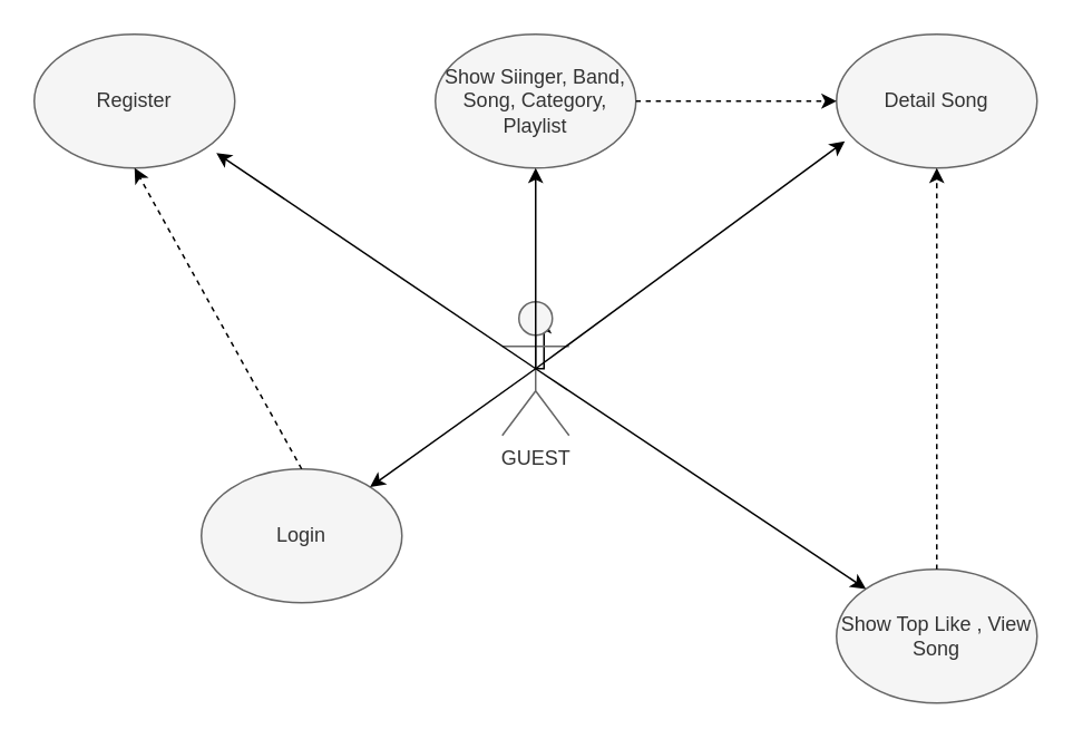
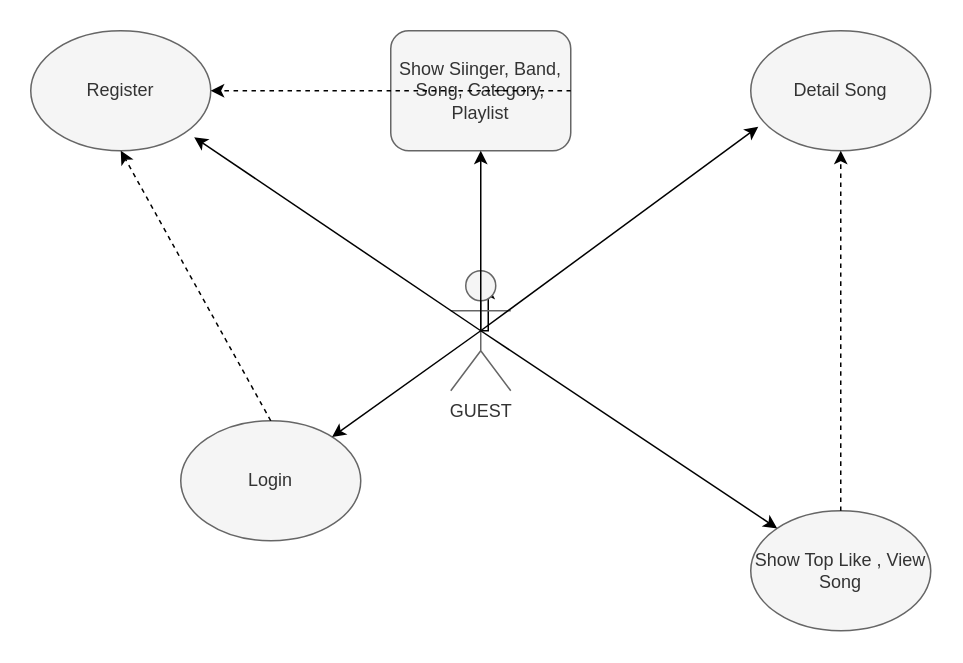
  <mxCell id="0" />
  <mxCell id="1" parent="0" />
  <mxCell id="2" style="edgeStyle=orthogonalEdgeStyle;rounded=0;orthogonalLoop=1;jettySize=auto;html=1;exitX=0.5;exitY=0.5;exitDx=0;exitDy=0;exitPerimeter=0;" edge="1" parent="1" source="3"><mxGeometry relative="1" as="geometry"><mxPoint x="325" y="190" as="targetPoint" /></mxGeometry></mxCell>
  <mxCell id="3" value="GUEST" style="shape=umlActor;verticalLabelPosition=bottom;verticalAlign=top;html=1;outlineConnect=0;fillColor=#f5f5f5;fontColor=#333333;strokeColor=#666666;" vertex="1" parent="1"><mxGeometry x="300" y="180" width="40" height="80" as="geometry" /></mxCell>
  <mxCell id="4" value="Login" style="ellipse;whiteSpace=wrap;html=1;fillColor=#f5f5f5;fontColor=#333333;strokeColor=#666666;" vertex="1" parent="1"><mxGeometry x="120" y="280" width="120" height="80" as="geometry" /></mxCell>
- <mxCell id="5" value="Show Siinger, Band, Song, Category, Playlist" style="ellipse;whiteSpace=wrap;html=1;fillColor=#f5f5f5;fontColor=#333333;strokeColor=#666666;" vertex="1" parent="1"><mxGeometry x="260" width="120" height="80" as="geometry" y="20" /></mxCell>
+ <mxCell id="5" value="Show Siinger, Band, Song, Category, Playlist" style="whiteSpace=wrap;html=1;fillColor=#f5f5f5;fontColor=#333333;strokeColor=#666666;rounded=1;" vertex="1" parent="1"><mxGeometry x="260" width="120" height="80" as="geometry" y="20" /></mxCell>
  <mxCell id="6" value="Register" style="ellipse;whiteSpace=wrap;html=1;fillColor=#f5f5f5;fontColor=#333333;strokeColor=#666666;" vertex="1" parent="1"><mxGeometry x="20" width="120" height="80" as="geometry" y="20" /></mxCell>
  <mxCell id="7" value="Show Top Like , View Song" style="ellipse;whiteSpace=wrap;html=1;fillColor=#f5f5f5;fontColor=#333333;strokeColor=#666666;" vertex="1" parent="1"><mxGeometry x="500" y="340" width="120" height="80" as="geometry" /></mxCell>
  <mxCell id="8" value="Detail Song" style="ellipse;whiteSpace=wrap;html=1;fillColor=#f5f5f5;fontColor=#333333;strokeColor=#666666;" vertex="1" parent="1"><mxGeometry x="500" width="120" height="80" as="geometry" y="20" /></mxCell>
  <mxCell id="9" value="" style="endArrow=classic;html=1;dashed=1;strokeColor=#000000;curved=1;exitX=0.5;exitY=0;exitDx=0;exitDy=0;entryX=0.5;entryY=1;entryDx=0;entryDy=0;" edge="1" parent="1" source="4" target="6"><mxGeometry width="50" height="50" relative="1" as="geometry"><mxPoint x="90" y="315" as="sourcePoint" /><mxPoint x="170" y="190" as="targetPoint" /></mxGeometry></mxCell>
  <mxCell id="10" value="" style="endArrow=classic;html=1;dashed=1;strokeColor=#000000;curved=1;exitX=0.5;exitY=0;exitDx=0;exitDy=0;entryX=0.5;entryY=1;entryDx=0;entryDy=0;" edge="1" parent="1" source="7" target="8"><mxGeometry width="50" height="50" relative="1" as="geometry"><mxPoint x="100" y="325" as="sourcePoint" /><mxPoint x="100" y="400" as="targetPoint" /></mxGeometry></mxCell>
- <mxCell id="11" value="" style="endArrow=classic;html=1;strokeColor=#000000;curved=1;exitX=1;exitY=0.5;exitDx=0;exitDy=0;entryX=0;entryY=0.5;entryDx=0;entryDy=0;dashed=1;" edge="1" parent="1" source="5" target="8"><mxGeometry width="50" height="50" relative="1" as="geometry"><mxPoint x="110" y="335" as="sourcePoint" /><mxPoint x="450" y="110" as="targetPoint" /></mxGeometry></mxCell>
+ <mxCell id="11" value="" style="endArrow=classic;html=1;strokeColor=#000000;curved=1;exitX=1;exitY=0.5;exitDx=0;exitDy=0;dashed=1;" edge="1" parent="1" source="5" target="6"><mxGeometry width="50" height="50" relative="1" as="geometry"><mxPoint x="110" y="335" as="sourcePoint" /><mxPoint x="450" y="110" as="targetPoint" /></mxGeometry></mxCell>
  <mxCell id="12" value="" style="endArrow=classic;html=1;rounded=0;strokeColor=#000000;exitX=0.5;exitY=0.5;exitDx=0;exitDy=0;exitPerimeter=0;" edge="1" parent="1" source="3" target="7"><mxGeometry width="50" height="50" relative="1" as="geometry"><mxPoint x="330" y="260" as="sourcePoint" /><mxPoint x="380" y="210" as="targetPoint" /></mxGeometry></mxCell>
  <mxCell id="13" value="" style="endArrow=classic;html=1;rounded=0;strokeColor=#000000;entryX=0.042;entryY=0.8;entryDx=0;entryDy=0;entryPerimeter=0;" edge="1" parent="1" target="8"><mxGeometry width="50" height="50" relative="1" as="geometry"><mxPoint x="320" y="220" as="sourcePoint" /><mxPoint x="380" y="210" as="targetPoint" /></mxGeometry></mxCell>
  <mxCell id="14" value="" style="endArrow=classic;html=1;rounded=0;strokeColor=#000000;entryX=0.5;entryY=1;entryDx=0;entryDy=0;" edge="1" parent="1" target="5"><mxGeometry width="50" height="50" relative="1" as="geometry"><mxPoint x="320" y="220" as="sourcePoint" /><mxPoint x="380" y="160" as="targetPoint" /></mxGeometry></mxCell>
  <mxCell id="15" value="" style="endArrow=classic;html=1;rounded=0;strokeColor=#000000;exitX=0.5;exitY=0.5;exitDx=0;exitDy=0;exitPerimeter=0;entryX=0.908;entryY=0.888;entryDx=0;entryDy=0;entryPerimeter=0;" edge="1" parent="1" source="3" target="6"><mxGeometry width="50" height="50" relative="1" as="geometry"><mxPoint x="330" y="210" as="sourcePoint" /><mxPoint x="380" y="160" as="targetPoint" /></mxGeometry></mxCell>
  <mxCell id="16" value="" style="endArrow=classic;html=1;rounded=0;strokeColor=#000000;exitX=0.5;exitY=0.5;exitDx=0;exitDy=0;exitPerimeter=0;" edge="1" parent="1" source="3" target="4"><mxGeometry width="50" height="50" relative="1" as="geometry"><mxPoint x="330" y="260" as="sourcePoint" /><mxPoint x="380" y="210" as="targetPoint" /></mxGeometry></mxCell>
